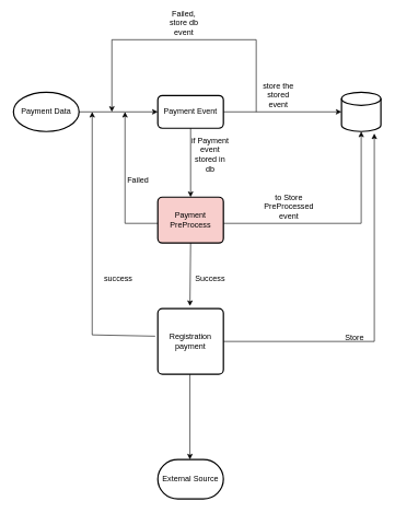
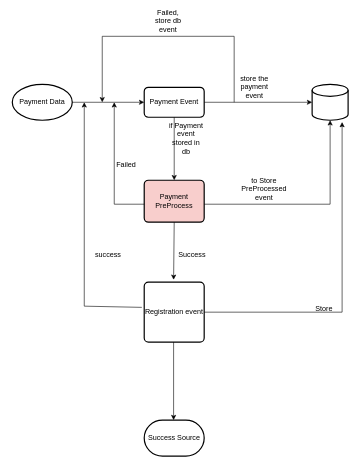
  <mxCell id="0" />
  <mxCell id="1" parent="0" />
  <mxCell id="2" value="Payment Data" style="strokeWidth=2;html=1;shape=mxgraph.flowchart.start_1;whiteSpace=wrap;" parent="1" vertex="1"><mxGeometry x="20" y="140" width="100" height="60" as="geometry" /></mxCell>
  <mxCell id="3" value="" style="endArrow=classic;html=1;rounded=0;" parent="1" edge="1"><mxGeometry width="50" height="50" relative="1" as="geometry"><mxPoint x="120" y="170" as="sourcePoint" /><mxPoint x="240" y="170" as="targetPoint" /></mxGeometry></mxCell>
  <mxCell id="4" value="" style="strokeWidth=2;html=1;shape=mxgraph.flowchart.database;whiteSpace=wrap;" parent="1" vertex="1"><mxGeometry x="520" y="140" width="60" height="60" as="geometry" /></mxCell>
  <mxCell id="5" value="Payment Event" style="rounded=1;whiteSpace=wrap;html=1;absoluteArcSize=1;arcSize=14;strokeWidth=2;" parent="1" vertex="1"><mxGeometry x="240" y="145" width="100" height="50" as="geometry" /></mxCell>
  <mxCell id="6" value="" style="endArrow=classic;html=1;rounded=0;entryX=0;entryY=0.5;entryDx=0;entryDy=0;entryPerimeter=0;" parent="1" target="4" edge="1"><mxGeometry width="50" height="50" relative="1" as="geometry"><mxPoint x="340" y="170" as="sourcePoint" /><mxPoint x="390" y="120" as="targetPoint" /></mxGeometry></mxCell>
  <mxCell id="7" value="" style="endArrow=classic;html=1;rounded=0;entryX=0.5;entryY=0;entryDx=0;entryDy=0;" parent="1" target="10" edge="1"><mxGeometry width="50" height="50" relative="1" as="geometry"><mxPoint x="290" y="195" as="sourcePoint" /><mxPoint x="290" y="290" as="targetPoint" /></mxGeometry></mxCell>
- <mxCell id="8" value="store the stored event" style="text;strokeColor=none;align=center;fillColor=none;html=1;verticalAlign=middle;whiteSpace=wrap;rounded=0;" parent="1" vertex="1"><mxGeometry x="394" y="130" width="60" height="30" as="geometry" /></mxCell>
- <mxCell id="9" value="if Payment event stored in db" style="text;strokeColor=none;align=center;fillColor=none;html=1;verticalAlign=middle;whiteSpace=wrap;rounded=0;" parent="1" vertex="1"><mxGeometry x="290" y="220" width="60" height="30" as="geometry" /></mxCell>
+ <mxCell id="8" value="store the payment event" style="text;strokeColor=none;align=center;fillColor=none;html=1;verticalAlign=middle;whiteSpace=wrap;rounded=0;" parent="1" vertex="1"><mxGeometry x="394" y="130" width="60" height="30" as="geometry" /></mxCell>
+ <mxCell id="9" value="if Payment event stored in db" style="text;strokeColor=none;align=center;fillColor=none;html=1;verticalAlign=middle;whiteSpace=wrap;rounded=0;" parent="1" vertex="1"><mxGeometry x="280" y="215" width="60" height="30" as="geometry" /></mxCell>
  <mxCell id="10" value="Payment PreProcess" style="rounded=1;whiteSpace=wrap;html=1;absoluteArcSize=1;arcSize=14;strokeWidth=2;fillColor=#f8cecc;" parent="1" vertex="1"><mxGeometry x="240" y="300" width="100" height="70" as="geometry" /></mxCell>
  <mxCell id="11" value="" style="endArrow=classic;html=1;rounded=0;entryX=0.5;entryY=1;entryDx=0;entryDy=0;entryPerimeter=0;" parent="1" target="4" edge="1"><mxGeometry width="50" height="50" relative="1" as="geometry"><mxPoint x="340" y="340" as="sourcePoint" /><mxPoint x="650" y="330" as="targetPoint" /><Array as="points"><mxPoint x="550" y="340" /></Array></mxGeometry></mxCell>
  <mxCell id="12" value="to Store PreProcessed event" style="text;strokeColor=none;align=center;fillColor=none;html=1;verticalAlign=middle;whiteSpace=wrap;rounded=0;" parent="1" vertex="1"><mxGeometry x="410" y="300" width="60" height="30" as="geometry" /></mxCell>
- <mxCell id="13" value="Registration payment" style="rounded=1;whiteSpace=wrap;html=1;absoluteArcSize=1;arcSize=14;strokeWidth=2;" parent="1" vertex="1"><mxGeometry x="240" y="470" width="100" height="100" as="geometry" /></mxCell>
+ <mxCell id="13" value="Registration event" style="rounded=1;whiteSpace=wrap;html=1;absoluteArcSize=1;arcSize=14;strokeWidth=2;" parent="1" vertex="1"><mxGeometry x="240" y="470" width="100" height="100" as="geometry" /></mxCell>
  <mxCell id="14" value="" style="endArrow=classic;html=1;rounded=0;entryX=0.39;entryY=-0.04;entryDx=0;entryDy=0;entryPerimeter=0;" parent="1" edge="1"><mxGeometry width="50" height="50" relative="1" as="geometry"><mxPoint x="290" y="370" as="sourcePoint" /><mxPoint x="289" y="466" as="targetPoint" /></mxGeometry></mxCell>
  <mxCell id="15" value="" style="endArrow=classic;html=1;rounded=0;" edge="1" parent="1"><mxGeometry width="50" height="50" relative="1" as="geometry"><mxPoint x="390" y="170" as="sourcePoint" /><mxPoint x="170" y="170" as="targetPoint" /><Array as="points"><mxPoint x="390" y="60" /><mxPoint x="170" y="60" /></Array></mxGeometry></mxCell>
  <mxCell id="16" value="Failed, store db event" style="text;strokeColor=none;align=center;fillColor=none;html=1;verticalAlign=middle;whiteSpace=wrap;rounded=0;" vertex="1" parent="1"><mxGeometry x="250" y="20" width="60" height="30" as="geometry" /></mxCell>
  <mxCell id="17" value="" style="endArrow=classic;html=1;rounded=0;" edge="1" parent="1"><mxGeometry width="50" height="50" relative="1" as="geometry"><mxPoint x="240" y="340" as="sourcePoint" /><mxPoint x="190" y="170" as="targetPoint" /><Array as="points"><mxPoint x="190" y="340" /></Array></mxGeometry></mxCell>
  <mxCell id="18" value="Failed" style="text;strokeColor=none;align=center;fillColor=none;html=1;verticalAlign=middle;whiteSpace=wrap;rounded=0;" vertex="1" parent="1"><mxGeometry x="180" y="260" width="60" height="30" as="geometry" /></mxCell>
  <mxCell id="19" value="Success" style="text;strokeColor=none;align=center;fillColor=none;html=1;verticalAlign=middle;whiteSpace=wrap;rounded=0;" vertex="1" parent="1"><mxGeometry x="290" y="410" width="60" height="30" as="geometry" /></mxCell>
  <mxCell id="20" value="" style="endArrow=classic;html=1;rounded=0;" edge="1" parent="1"><mxGeometry width="50" height="50" relative="1" as="geometry"><mxPoint x="289" y="570" as="sourcePoint" /><mxPoint x="289" y="700" as="targetPoint" /></mxGeometry></mxCell>
  <mxCell id="21" value="" style="endArrow=classic;html=1;rounded=0;entryX=0.833;entryY=1.05;entryDx=0;entryDy=0;entryPerimeter=0;" edge="1" parent="1" target="4"><mxGeometry width="50" height="50" relative="1" as="geometry"><mxPoint x="340" y="520" as="sourcePoint" /><mxPoint x="650" y="450" as="targetPoint" /><Array as="points"><mxPoint x="570" y="520" /></Array></mxGeometry></mxCell>
  <mxCell id="22" value="Store" style="text;strokeColor=none;align=center;fillColor=none;html=1;verticalAlign=middle;whiteSpace=wrap;rounded=0;" vertex="1" parent="1"><mxGeometry x="510" y="500" width="60" height="30" as="geometry" /></mxCell>
- <mxCell id="23" value="External Source" style="strokeWidth=2;html=1;shape=mxgraph.flowchart.terminator;whiteSpace=wrap;" vertex="1" parent="1"><mxGeometry x="240" y="700" width="100" height="60" as="geometry" /></mxCell>
+ <mxCell id="23" value="Success Source" style="strokeWidth=2;html=1;shape=mxgraph.flowchart.terminator;whiteSpace=wrap;" vertex="1" parent="1"><mxGeometry x="240" y="700" width="100" height="60" as="geometry" /></mxCell>
  <mxCell id="24" value="" style="endArrow=classic;html=1;rounded=0;exitX=-0.04;exitY=0.42;exitDx=0;exitDy=0;exitPerimeter=0;" edge="1" parent="1" source="13"><mxGeometry width="50" height="50" relative="1" as="geometry"><mxPoint x="130" y="480" as="sourcePoint" /><mxPoint x="140" y="170" as="targetPoint" /><Array as="points"><mxPoint x="140" y="510" /></Array></mxGeometry></mxCell>
  <mxCell id="25" value="success" style="text;strokeColor=none;align=center;fillColor=none;html=1;verticalAlign=middle;whiteSpace=wrap;rounded=0;" vertex="1" parent="1"><mxGeometry x="150" y="410" width="60" height="30" as="geometry" /></mxCell>
